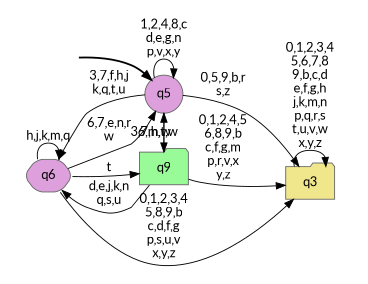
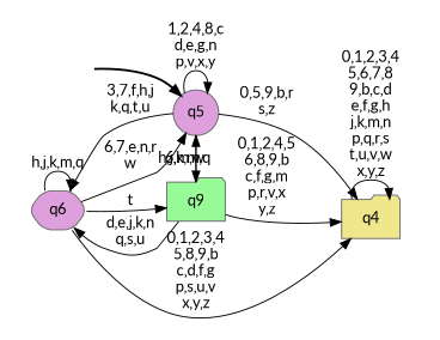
  digraph {
    fontname=Lato
    rankdir=LR
    node [fontname=Lato shape=folder style=filled color=gray40 fillcolor=plum]
    edge [fontname=Lato]
    __start0 [height=0 shape=none style=invis width=0 color="" fillcolor=""]
    n2 [label=q5 shape=circle]
    n3 [label=q6 shape=hexagon style="rounded,filled"]
    n4 [fillcolor=palegreen label=q9 style="rounded,filled"]
-   n5 [fillcolor=khaki label=q3]
+   n5 [fillcolor=khaki label=q4]
    subgraph cluster_1 {
      nodesep=0.15
      ranksep=0.15
      style=invis
      __start0
      n2
    }
    __start0 -> n2 [penwidth=2]
    n2 -> n2 [label="1,2,4,8,c\nd,e,g,n\np,v,x,y"]
    n2 -> n3 [label="3,7,f,h,j\nk,q,t,u"]
    n2 -> n4 [label="6,m,w"]
    n2 -> n5 [label="0,5,9,b,r\ns,z"]
    n3 -> n2 [label="6,7,e,n,r\nw"]
    n3 -> n3 [label="h,j,k,m,q"]
    n3 -> n4 [label=t]
    n3 -> n5 [label="0,1,2,3,4\n5,8,9,b\nc,d,f,g\np,s,u,v\nx,y,z"]
-   n4 -> n2 [label="3,7,h,t,w"]
+   n4 -> n2 [label="h,j,k,m,q"]
    n4 -> n3 [label="d,e,j,k,n\nq,s,u"]
    n4 -> n5 [label="0,1,2,4,5\n6,8,9,b\nc,f,g,m\np,r,v,x\ny,z"]
    n5 -> n5 [label="0,1,2,3,4\n5,6,7,8\n9,b,c,d\ne,f,g,h\nj,k,m,n\np,q,r,s\nt,u,v,w\nx,y,z"]
  }
